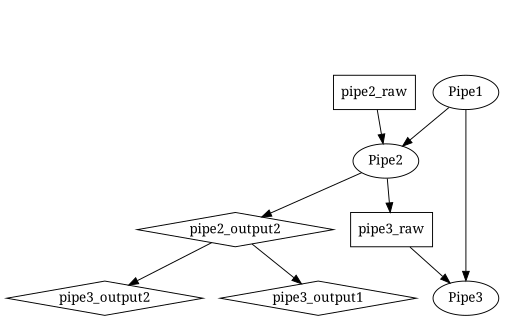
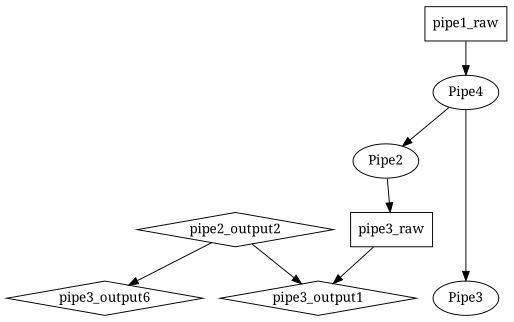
  digraph {
    fontname="Noto Serif"
    node [fontname="Noto Serif"]
    edge [fontname="Noto Serif"]
    n1 [label=Pipe3]
-   n2 [label=pipe3_output2 shape=diamond]
+   n2 [label=pipe3_output6 shape=diamond]
    n3 [label=pipe3_output1 shape=diamond]
-   n4 [label=Pipe1]
+   n4 [label=Pipe4]
    n5 [label=Pipe2]
    n6 [label=pipe2_output2 shape=diamond]
    n7 [label=pipe3_raw shape=rectangle]
-   n9 [label=pipe2_raw shape=rectangle]
+   n8 [label=pipe1_raw shape=rectangle]
    n4 -> n1
    n4 -> n5
-   n5 -> n6
    n5 -> n7
    n6 -> n2
    n6 -> n3
-   n7 -> n1
-   n9 -> n5
+   n7 -> n3
+   n8 -> n4
  }
